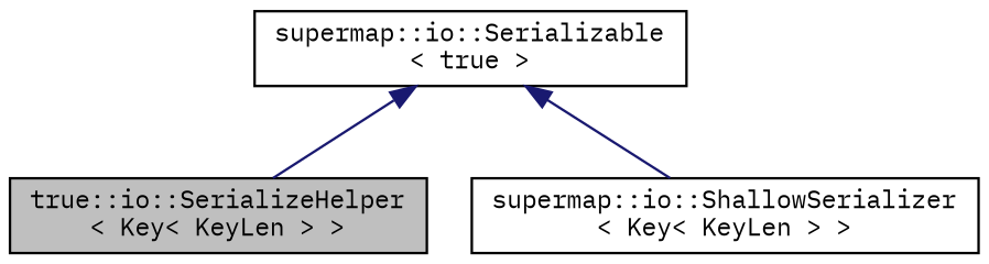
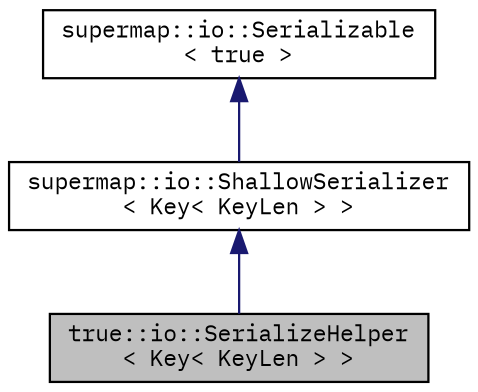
  digraph {
    fontname="IBM Plex Mono"
    node [color=black fillcolor=white fontname="IBM Plex Mono" fontsize=10 shape=record style=filled]
    edge [color=midnightblue dir=back fontname="IBM Plex Mono" fontsize=10 labelfontname=Helvetica labelfontsize=10 style=solid]
    n1 [fillcolor=grey75 fontcolor=black height=0.2 label="true::io::SerializeHelper\l\< Key\< KeyLen \> \>" width=0.4]
    n2 [height=0.2 label="supermap::io::ShallowSerializer\l\< Key\< KeyLen \> \>" width=0.4]
    n3 [height=0.2 label="supermap::io::Serializable\l\< true \>" width=0.4]
-   n3 -> n1
+   n2 -> n1
    n3 -> n2
  }
